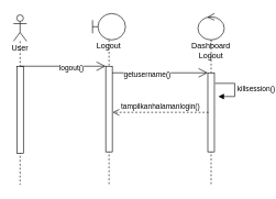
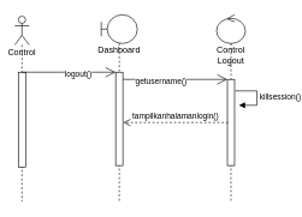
  <mxCell id="0" />
  <mxCell id="1" parent="0" />
- <mxCell id="2" value="User" style="shape=umlLifeline;participant=umlActor;perimeter=lifelinePerimeter;whiteSpace=wrap;html=1;container=1;collapsible=0;recursiveResize=0;verticalAlign=top;spacingTop=36;outlineConnect=0;" parent="1" vertex="1"><mxGeometry x="20" y="22" width="20" height="258" as="geometry" /></mxCell>
+ <mxCell id="2" value="Control" style="shape=umlLifeline;participant=umlActor;perimeter=lifelinePerimeter;whiteSpace=wrap;html=1;container=1;collapsible=0;recursiveResize=0;verticalAlign=top;spacingTop=36;outlineConnect=0;" parent="1" vertex="1"><mxGeometry x="20" y="22" width="20" height="258" as="geometry" /></mxCell>
  <mxCell id="3" value="" style="html=1;points=[];perimeter=orthogonalPerimeter;" parent="2" vertex="1"><mxGeometry x="5" y="78" width="10" height="132" as="geometry" /></mxCell>
- <mxCell id="4" value="Logout" style="shape=umlLifeline;participant=umlBoundary;perimeter=lifelinePerimeter;whiteSpace=wrap;html=1;container=1;collapsible=0;recursiveResize=0;verticalAlign=top;spacingTop=36;outlineConnect=0;" parent="1" vertex="1"><mxGeometry x="140" y="20" width="50" height="260" as="geometry" /></mxCell>
+ <mxCell id="4" value="Dashboard" style="shape=umlLifeline;participant=umlBoundary;perimeter=lifelinePerimeter;whiteSpace=wrap;html=1;container=1;collapsible=0;recursiveResize=0;verticalAlign=top;spacingTop=36;outlineConnect=0;" parent="1" vertex="1"><mxGeometry x="140" y="20" width="50" height="260" as="geometry" /></mxCell>
  <mxCell id="5" value="" style="html=1;points=[];perimeter=orthogonalPerimeter;" parent="4" vertex="1"><mxGeometry x="20" y="80" width="10" height="130" as="geometry" /></mxCell>
  <mxCell id="6" value="" style="endArrow=open;endFill=1;endSize=12;html=1;rounded=0;" parent="4" edge="1"><mxGeometry width="160" relative="1" as="geometry"><mxPoint x="-110" y="80" as="sourcePoint" /><mxPoint x="20" y="80" as="targetPoint" /></mxGeometry></mxCell>
  <mxCell id="7" value="logout()" style="edgeLabel;html=1;align=center;verticalAlign=middle;resizable=0;points=[];" parent="6" vertex="1" connectable="0"><mxGeometry x="0.185" y="-2" relative="1" as="geometry"><mxPoint as="offset" /></mxGeometry></mxCell>
- <mxCell id="8" value="Dashboard Logout" style="shape=umlLifeline;participant=umlControl;perimeter=lifelinePerimeter;whiteSpace=wrap;html=1;container=1;collapsible=0;recursiveResize=0;verticalAlign=top;spacingTop=36;outlineConnect=0;" parent="1" vertex="1"><mxGeometry x="300" y="20" width="40" height="260" as="geometry" /></mxCell>
+ <mxCell id="8" value="Control Logout" style="shape=umlLifeline;participant=umlControl;perimeter=lifelinePerimeter;whiteSpace=wrap;html=1;container=1;collapsible=0;recursiveResize=0;verticalAlign=top;spacingTop=36;outlineConnect=0;" parent="1" vertex="1"><mxGeometry x="300" y="20" width="40" height="260" as="geometry" /></mxCell>
  <mxCell id="9" value="" style="html=1;points=[];perimeter=orthogonalPerimeter;" parent="8" vertex="1"><mxGeometry x="15" y="90" width="10" height="120" as="geometry" /></mxCell>
  <mxCell id="10" value="" style="endArrow=open;endFill=1;endSize=12;html=1;rounded=0;" parent="1" target="9" edge="1"><mxGeometry width="160" relative="1" as="geometry"><mxPoint x="170" y="110" as="sourcePoint" /><mxPoint x="290" y="110" as="targetPoint" /></mxGeometry></mxCell>
  <mxCell id="11" value="getusername()" style="edgeLabel;html=1;align=center;verticalAlign=middle;resizable=0;points=[];" parent="10" vertex="1" connectable="0"><mxGeometry x="-0.283" y="-2" relative="1" as="geometry"><mxPoint as="offset" /></mxGeometry></mxCell>
  <mxCell id="12" value="killsession()" style="edgeStyle=orthogonalEdgeStyle;html=1;align=left;spacingLeft=2;endArrow=block;rounded=0;entryX=1;entryY=0;" parent="1" edge="1"><mxGeometry relative="1" as="geometry"><mxPoint x="326" y="126" as="sourcePoint" /><Array as="points"><mxPoint x="356" y="126" /></Array><mxPoint x="331" y="146" as="targetPoint" /></mxGeometry></mxCell>
  <mxCell id="13" value="tampilkanhalamanlogin()" style="html=1;verticalAlign=bottom;endArrow=open;dashed=1;endSize=8;rounded=0;" parent="1" edge="1"><mxGeometry relative="1" as="geometry"><mxPoint x="316" y="170" as="sourcePoint" /><mxPoint x="170.5" y="170" as="targetPoint" /></mxGeometry></mxCell>
